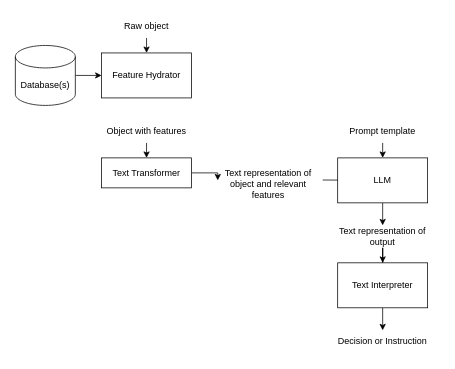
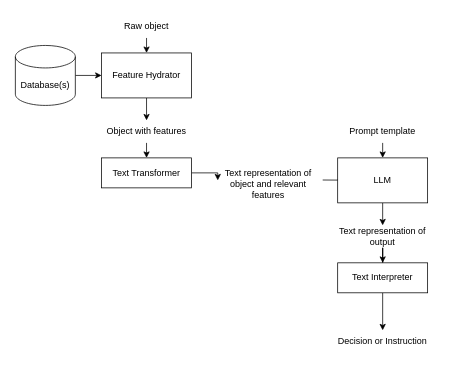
  <mxCell id="0" />
  <mxCell id="1" parent="0" />
  <mxCell id="2" value="" style="endArrow=classic;html=1;rounded=0;startArrow=none;" edge="1" parent="1" source="20"><mxGeometry width="50" height="50" relative="1" as="geometry"><mxPoint x="430" y="239.5" as="sourcePoint" /><mxPoint x="480" y="239.5" as="targetPoint" /></mxGeometry></mxCell>
  <mxCell id="3" style="edgeStyle=orthogonalEdgeStyle;rounded=0;orthogonalLoop=1;jettySize=auto;html=1;exitX=0.5;exitY=1;exitDx=0;exitDy=0;entryX=0.5;entryY=0;entryDx=0;entryDy=0;" edge="1" parent="1" source="20" target="5"><mxGeometry relative="1" as="geometry" /></mxCell>
  <mxCell id="4" value="" style="edgeStyle=orthogonalEdgeStyle;rounded=0;orthogonalLoop=1;jettySize=auto;html=1;exitX=0.5;exitY=1;exitDx=0;exitDy=0;" edge="1" parent="1" source="5" target="10"><mxGeometry relative="1" as="geometry"><mxPoint x="540" y="370" as="sourcePoint" /></mxGeometry></mxCell>
  <mxCell id="5" value="Text representation of output" style="text;html=1;strokeColor=none;fillColor=none;align=center;verticalAlign=middle;whiteSpace=wrap;rounded=0;" vertex="1" parent="1"><mxGeometry x="435" y="300" width="150" height="30" as="geometry" /></mxCell>
  <mxCell id="6" style="edgeStyle=orthogonalEdgeStyle;rounded=0;orthogonalLoop=1;jettySize=auto;html=1;exitX=1;exitY=0.5;exitDx=0;exitDy=0;entryX=0;entryY=0.5;entryDx=0;entryDy=0;" edge="1" parent="1" source="7"><mxGeometry relative="1" as="geometry"><mxPoint x="290" y="240" as="targetPoint" /></mxGeometry></mxCell>
  <mxCell id="7" value="Text Transformer" style="rounded=0;whiteSpace=wrap;html=1;" vertex="1" parent="1"><mxGeometry x="135" y="210" width="120" height="40" as="geometry" /></mxCell>
  <mxCell id="8" value="Text representation of object and relevant features" style="text;html=1;strokeColor=none;fillColor=none;align=center;verticalAlign=middle;whiteSpace=wrap;rounded=0;" vertex="1" parent="1"><mxGeometry x="290" y="230" width="135" height="30" as="geometry" /></mxCell>
  <mxCell id="9" style="edgeStyle=orthogonalEdgeStyle;rounded=0;orthogonalLoop=1;jettySize=auto;html=1;exitX=0.5;exitY=1;exitDx=0;exitDy=0;entryX=0.5;entryY=0;entryDx=0;entryDy=0;" edge="1" parent="1" source="10" target="11"><mxGeometry relative="1" as="geometry"><mxPoint x="540" y="490" as="targetPoint" /></mxGeometry></mxCell>
- <mxCell id="10" value="Text Interpreter" style="rounded=0;whiteSpace=wrap;html=1;" vertex="1" parent="1"><mxGeometry x="450" y="350" width="120" height="60" as="geometry" /></mxCell>
+ <mxCell id="10" value="Text Interpreter" style="rounded=0;whiteSpace=wrap;html=1;" vertex="1" parent="1"><mxGeometry x="450" y="350" width="120" height="40" as="geometry" /></mxCell>
  <mxCell id="11" value="Decision or Instruction" style="text;html=1;strokeColor=none;fillColor=none;align=center;verticalAlign=middle;whiteSpace=wrap;rounded=0;" vertex="1" parent="1"><mxGeometry x="435" y="440" width="150" height="30" as="geometry" /></mxCell>
  <mxCell id="12" style="edgeStyle=orthogonalEdgeStyle;rounded=0;orthogonalLoop=1;jettySize=auto;html=1;exitX=1;exitY=0.5;exitDx=0;exitDy=0;exitPerimeter=0;entryX=0;entryY=0.5;entryDx=0;entryDy=0;" edge="1" parent="1" source="13" target="17"><mxGeometry relative="1" as="geometry" /></mxCell>
  <mxCell id="13" value="Database(s)" style="shape=cylinder3;whiteSpace=wrap;html=1;boundedLbl=1;backgroundOutline=1;size=15;" vertex="1" parent="1"><mxGeometry x="20" y="60" width="80" height="80" as="geometry" /></mxCell>
  <mxCell id="14" style="edgeStyle=orthogonalEdgeStyle;rounded=0;orthogonalLoop=1;jettySize=auto;html=1;exitX=0.5;exitY=1;exitDx=0;exitDy=0;entryX=0.5;entryY=0;entryDx=0;entryDy=0;" edge="1" parent="1" source="15" target="17"><mxGeometry relative="1" as="geometry" /></mxCell>
  <mxCell id="15" value="Raw object" style="text;html=1;strokeColor=none;fillColor=none;align=center;verticalAlign=middle;whiteSpace=wrap;rounded=0;" vertex="1" parent="1"><mxGeometry x="130" y="20" width="130" height="30" as="geometry" /></mxCell>
+ <mxCell id="16" style="edgeStyle=orthogonalEdgeStyle;rounded=0;orthogonalLoop=1;jettySize=auto;html=1;exitX=0.5;exitY=1;exitDx=0;exitDy=0;entryX=0.5;entryY=0;entryDx=0;entryDy=0;" edge="1" parent="1" source="17" target="19"><mxGeometry relative="1" as="geometry" /></mxCell>
  <mxCell id="17" value="Feature Hydrator" style="rounded=0;whiteSpace=wrap;html=1;" vertex="1" parent="1"><mxGeometry x="135" y="70" width="120" height="60" as="geometry" /></mxCell>
  <mxCell id="18" style="edgeStyle=orthogonalEdgeStyle;rounded=0;orthogonalLoop=1;jettySize=auto;html=1;exitX=0.5;exitY=1;exitDx=0;exitDy=0;entryX=0.5;entryY=0;entryDx=0;entryDy=0;" edge="1" parent="1" source="19" target="7"><mxGeometry relative="1" as="geometry" /></mxCell>
  <mxCell id="19" value="Object with features" style="text;html=1;strokeColor=none;fillColor=none;align=center;verticalAlign=middle;whiteSpace=wrap;rounded=0;" vertex="1" parent="1"><mxGeometry x="130" y="160" width="130" height="30" as="geometry" /></mxCell>
  <mxCell id="20" value="LLM" style="rounded=0;whiteSpace=wrap;html=1;" vertex="1" parent="1"><mxGeometry x="450" y="210" width="120" height="60" as="geometry" /></mxCell>
  <mxCell id="21" value="" style="endArrow=none;html=1;rounded=0;" edge="1" parent="1" target="20"><mxGeometry width="50" height="50" relative="1" as="geometry"><mxPoint x="430" y="239.5" as="sourcePoint" /><mxPoint x="480" y="239.5" as="targetPoint" /></mxGeometry></mxCell>
  <mxCell id="22" style="edgeStyle=orthogonalEdgeStyle;rounded=0;orthogonalLoop=1;jettySize=auto;html=1;exitX=0.5;exitY=1;exitDx=0;exitDy=0;entryX=0.5;entryY=0;entryDx=0;entryDy=0;" edge="1" parent="1" source="23" target="20"><mxGeometry relative="1" as="geometry" /></mxCell>
  <mxCell id="23" value="Prompt template" style="text;html=1;strokeColor=none;fillColor=none;align=center;verticalAlign=middle;whiteSpace=wrap;rounded=0;" vertex="1" parent="1"><mxGeometry x="445" y="160" width="130" height="30" as="geometry" /></mxCell>
